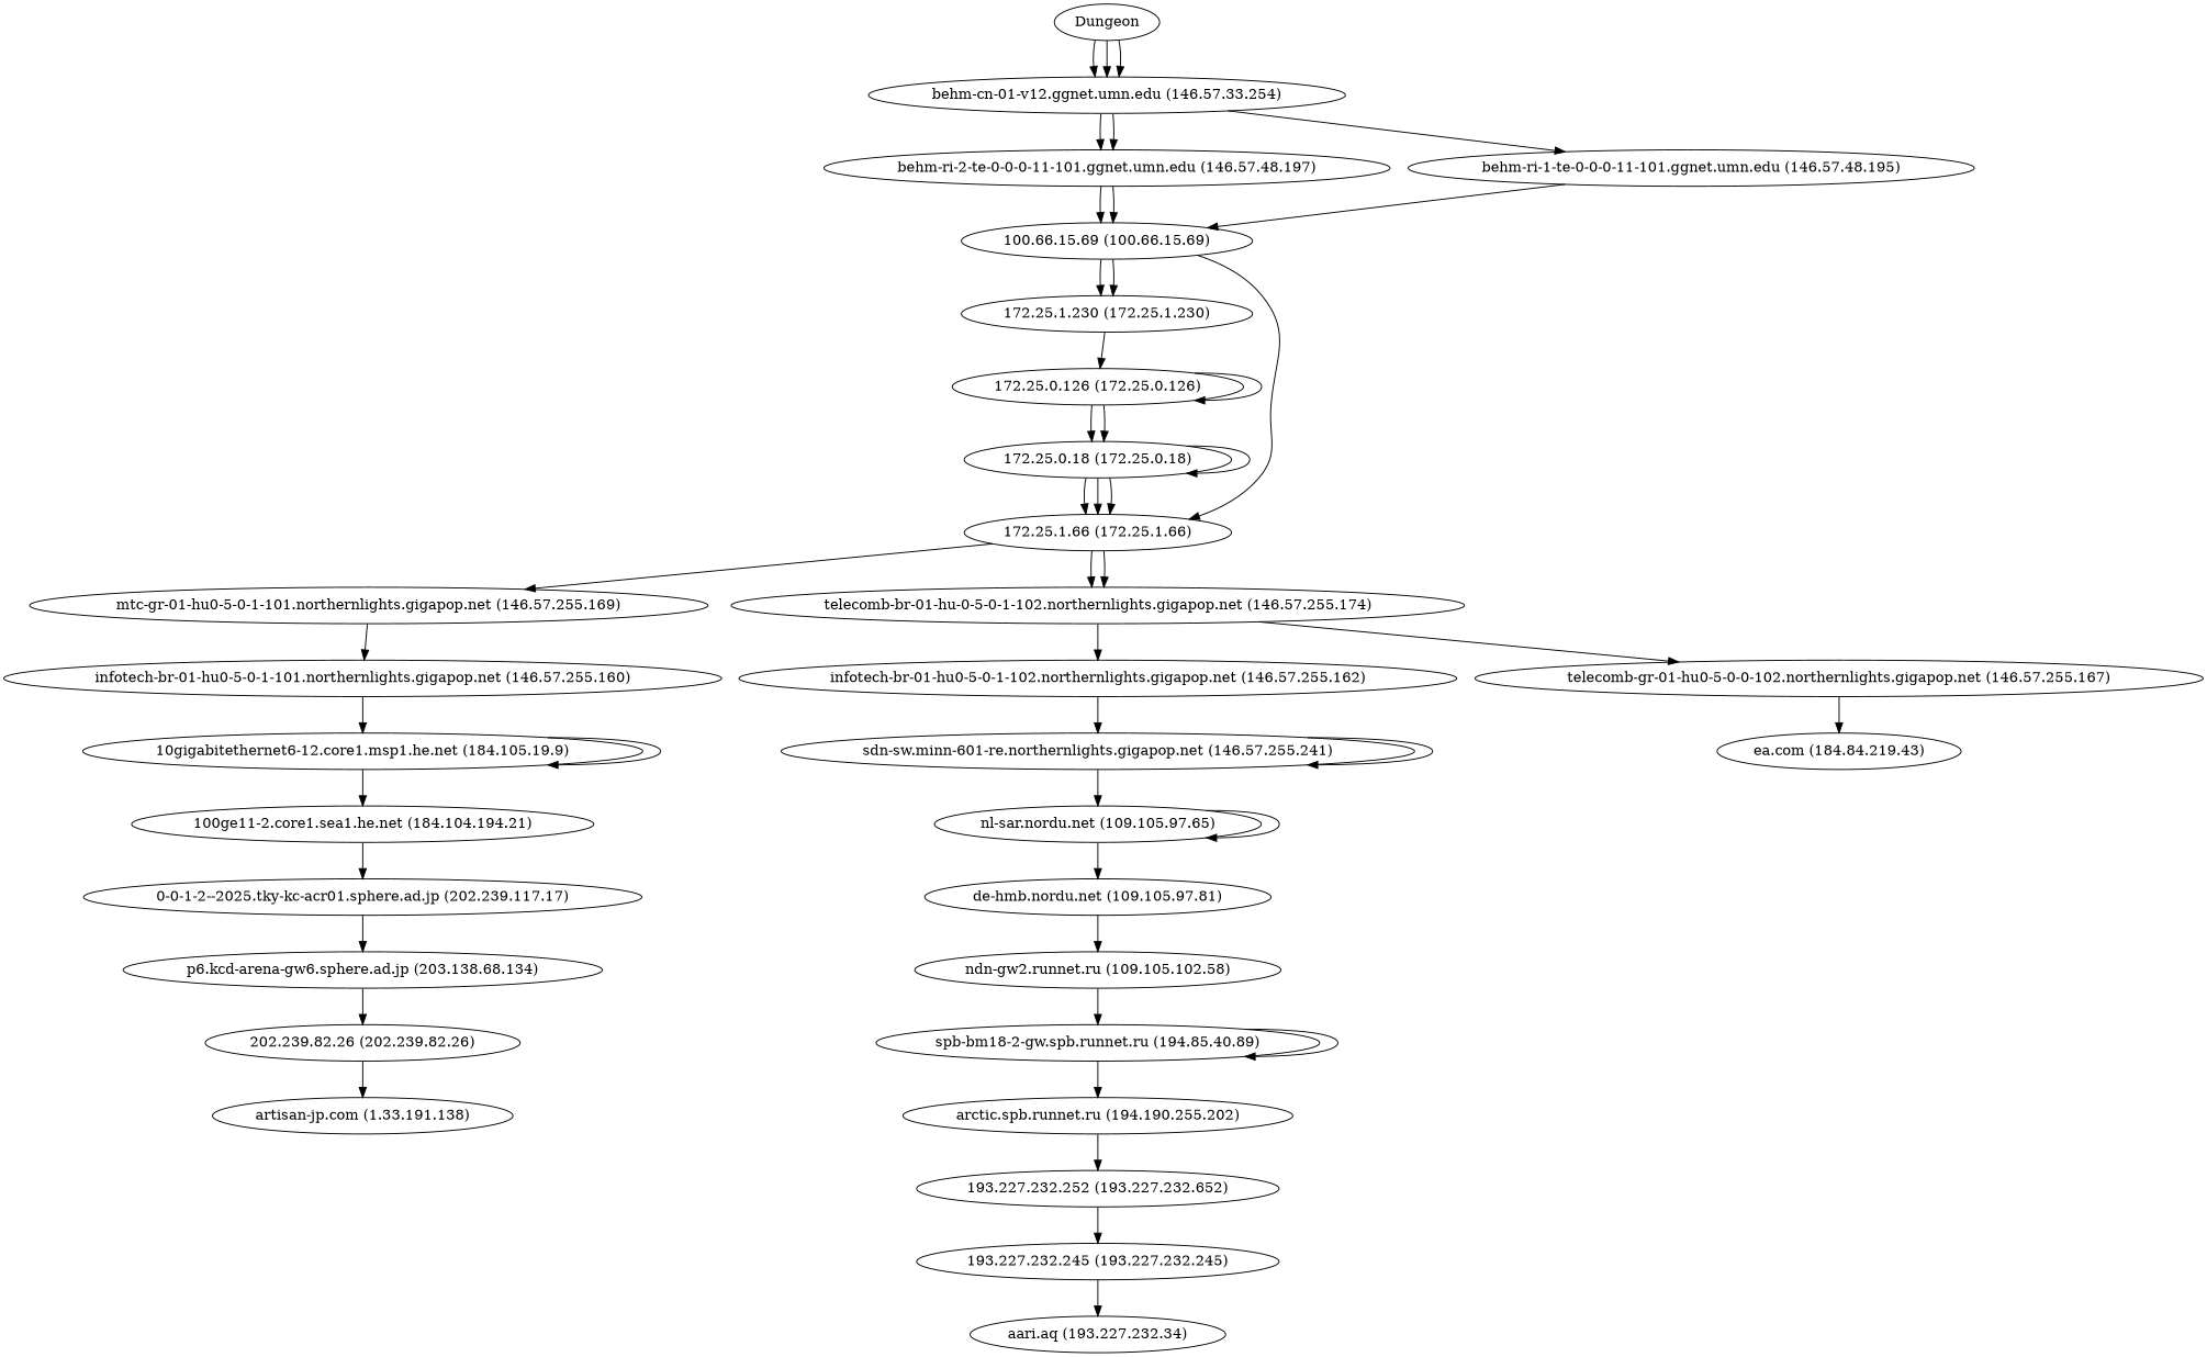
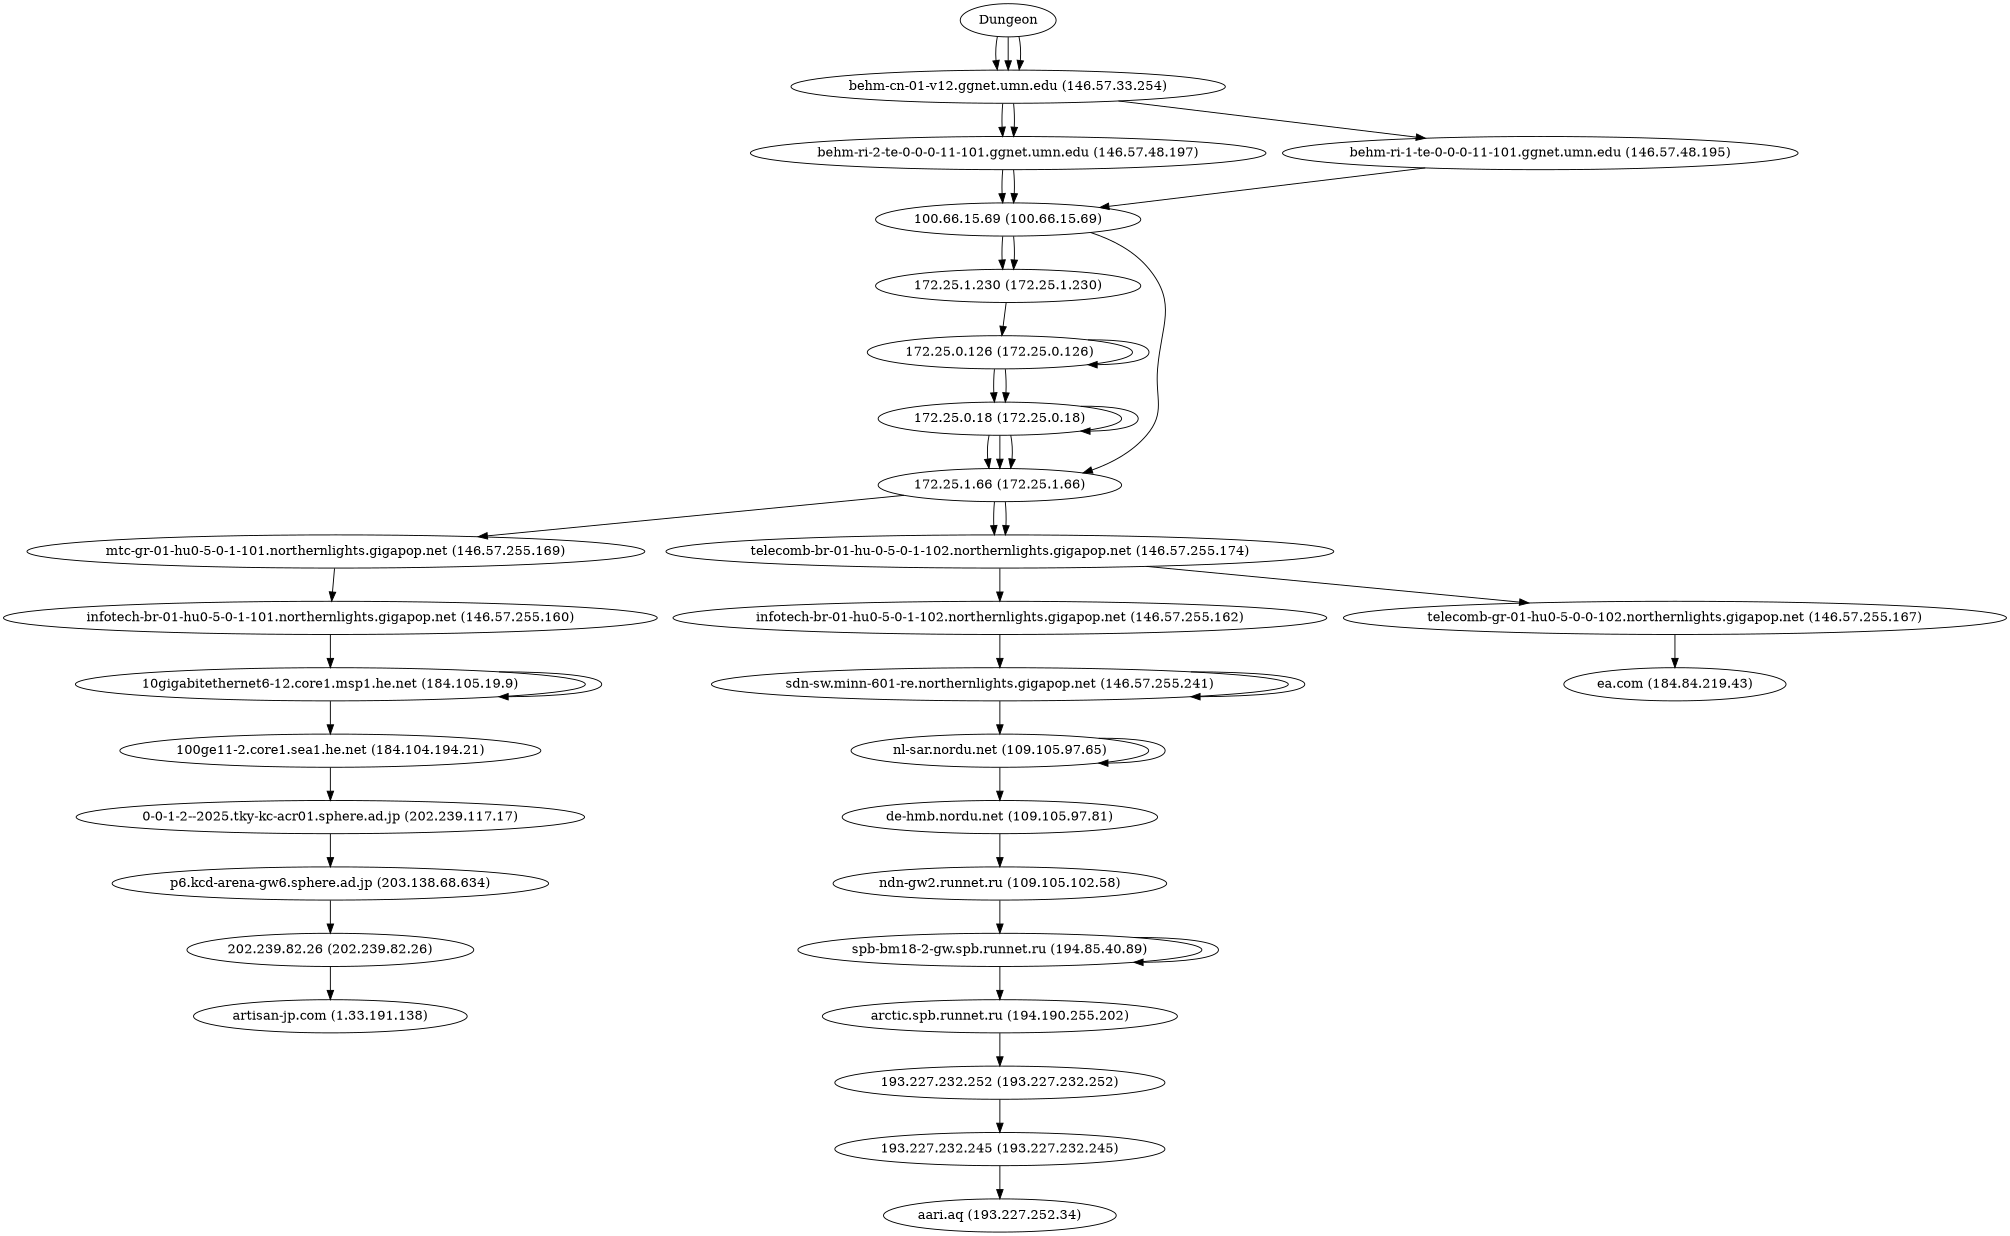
  digraph {
    Dungeon
    "behm-cn-01-v12.ggnet.umn.edu (146.57.33.254)"
    "behm-ri-2-te-0-0-0-11-101.ggnet.umn.edu (146.57.48.197)"
    "behm-ri-1-te-0-0-0-11-101.ggnet.umn.edu (146.57.48.195)"
    "100.66.15.69 (100.66.15.69)"
    "172.25.1.230 (172.25.1.230)"
    "172.25.1.66 (172.25.1.66)"
    "172.25.0.126 (172.25.0.126)"
    "172.25.0.18 (172.25.0.18)"
    "mtc-gr-01-hu0-5-0-1-101.northernlights.gigapop.net (146.57.255.169)"
    "telecomb-br-01-hu-0-5-0-1-102.northernlights.gigapop.net (146.57.255.174)"
    "infotech-br-01-hu0-5-0-1-101.northernlights.gigapop.net (146.57.255.160)"
    "infotech-br-01-hu0-5-0-1-102.northernlights.gigapop.net (146.57.255.162)"
    "telecomb-gr-01-hu0-5-0-0-102.northernlights.gigapop.net (146.57.255.167)"
    "10gigabitethernet6-12.core1.msp1.he.net (184.105.19.9)"
    "100ge11-2.core1.sea1.he.net (184.104.194.21)"
    "0-0-1-2--2025.tky-kc-acr01.sphere.ad.jp (202.239.117.17)"
-   "p6.kcd-arena-gw6.sphere.ad.jp (203.138.68.134)"
+   "p6.kcd-arena-gw6.sphere.ad.jp (203.138.68.134)" [label="p6.kcd-arena-gw6.sphere.ad.jp (203.138.68.634)"]
    "202.239.82.26 (202.239.82.26)"
    "artisan-jp.com (1.33.191.138)"
    "sdn-sw.minn-601-re.northernlights.gigapop.net (146.57.255.241)"
    "ea.com (184.84.219.43)"
    "nl-sar.nordu.net (109.105.97.65)"
    "de-hmb.nordu.net (109.105.97.81)"
    "ndn-gw2.runnet.ru (109.105.102.58)"
    "spb-bm18-2-gw.spb.runnet.ru (194.85.40.89)"
    "arctic.spb.runnet.ru (194.190.255.202)"
-   "193.227.232.252 (193.227.232.252)" [label="193.227.232.252 (193.227.232.652)"]
+   "193.227.232.252 (193.227.232.252)"
    "193.227.232.245 (193.227.232.245)"
-   "aari.aq (193.227.232.34)"
+   "aari.aq (193.227.232.34)" [label="aari.aq (193.227.252.34)"]
    Dungeon -> "behm-cn-01-v12.ggnet.umn.edu (146.57.33.254)"
    Dungeon -> "behm-cn-01-v12.ggnet.umn.edu (146.57.33.254)"
    Dungeon -> "behm-cn-01-v12.ggnet.umn.edu (146.57.33.254)"
    "behm-cn-01-v12.ggnet.umn.edu (146.57.33.254)" -> "behm-ri-2-te-0-0-0-11-101.ggnet.umn.edu (146.57.48.197)"
    "behm-cn-01-v12.ggnet.umn.edu (146.57.33.254)" -> "behm-ri-2-te-0-0-0-11-101.ggnet.umn.edu (146.57.48.197)"
    "behm-cn-01-v12.ggnet.umn.edu (146.57.33.254)" -> "behm-ri-1-te-0-0-0-11-101.ggnet.umn.edu (146.57.48.195)"
    "behm-ri-2-te-0-0-0-11-101.ggnet.umn.edu (146.57.48.197)" -> "100.66.15.69 (100.66.15.69)"
    "behm-ri-2-te-0-0-0-11-101.ggnet.umn.edu (146.57.48.197)" -> "100.66.15.69 (100.66.15.69)"
    "behm-ri-1-te-0-0-0-11-101.ggnet.umn.edu (146.57.48.195)" -> "100.66.15.69 (100.66.15.69)"
    "100.66.15.69 (100.66.15.69)" -> "172.25.1.230 (172.25.1.230)"
    "100.66.15.69 (100.66.15.69)" -> "172.25.1.230 (172.25.1.230)"
    "100.66.15.69 (100.66.15.69)" -> "172.25.1.66 (172.25.1.66)"
    "172.25.1.230 (172.25.1.230)" -> "172.25.0.126 (172.25.0.126)"
    "172.25.1.66 (172.25.1.66)" -> "mtc-gr-01-hu0-5-0-1-101.northernlights.gigapop.net (146.57.255.169)"
    "172.25.1.66 (172.25.1.66)" -> "telecomb-br-01-hu-0-5-0-1-102.northernlights.gigapop.net (146.57.255.174)"
    "172.25.1.66 (172.25.1.66)" -> "telecomb-br-01-hu-0-5-0-1-102.northernlights.gigapop.net (146.57.255.174)"
    "172.25.0.126 (172.25.0.126)" -> "172.25.0.126 (172.25.0.126)"
    "172.25.0.126 (172.25.0.126)" -> "172.25.0.18 (172.25.0.18)"
    "172.25.0.126 (172.25.0.126)" -> "172.25.0.18 (172.25.0.18)"
    "172.25.0.18 (172.25.0.18)" -> "172.25.1.66 (172.25.1.66)"
    "172.25.0.18 (172.25.0.18)" -> "172.25.1.66 (172.25.1.66)"
    "172.25.0.18 (172.25.0.18)" -> "172.25.1.66 (172.25.1.66)"
    "172.25.0.18 (172.25.0.18)" -> "172.25.0.18 (172.25.0.18)"
    "mtc-gr-01-hu0-5-0-1-101.northernlights.gigapop.net (146.57.255.169)" -> "infotech-br-01-hu0-5-0-1-101.northernlights.gigapop.net (146.57.255.160)"
    "telecomb-br-01-hu-0-5-0-1-102.northernlights.gigapop.net (146.57.255.174)" -> "infotech-br-01-hu0-5-0-1-102.northernlights.gigapop.net (146.57.255.162)"
    "telecomb-br-01-hu-0-5-0-1-102.northernlights.gigapop.net (146.57.255.174)" -> "telecomb-gr-01-hu0-5-0-0-102.northernlights.gigapop.net (146.57.255.167)"
    "infotech-br-01-hu0-5-0-1-101.northernlights.gigapop.net (146.57.255.160)" -> "10gigabitethernet6-12.core1.msp1.he.net (184.105.19.9)"
    "infotech-br-01-hu0-5-0-1-102.northernlights.gigapop.net (146.57.255.162)" -> "sdn-sw.minn-601-re.northernlights.gigapop.net (146.57.255.241)"
    "telecomb-gr-01-hu0-5-0-0-102.northernlights.gigapop.net (146.57.255.167)" -> "ea.com (184.84.219.43)"
    "10gigabitethernet6-12.core1.msp1.he.net (184.105.19.9)" -> "10gigabitethernet6-12.core1.msp1.he.net (184.105.19.9)"
    "10gigabitethernet6-12.core1.msp1.he.net (184.105.19.9)" -> "100ge11-2.core1.sea1.he.net (184.104.194.21)"
    "100ge11-2.core1.sea1.he.net (184.104.194.21)" -> "0-0-1-2--2025.tky-kc-acr01.sphere.ad.jp (202.239.117.17)"
    "0-0-1-2--2025.tky-kc-acr01.sphere.ad.jp (202.239.117.17)" -> "p6.kcd-arena-gw6.sphere.ad.jp (203.138.68.134)"
    "p6.kcd-arena-gw6.sphere.ad.jp (203.138.68.134)" -> "202.239.82.26 (202.239.82.26)"
    "202.239.82.26 (202.239.82.26)" -> "artisan-jp.com (1.33.191.138)"
    "sdn-sw.minn-601-re.northernlights.gigapop.net (146.57.255.241)" -> "sdn-sw.minn-601-re.northernlights.gigapop.net (146.57.255.241)"
    "sdn-sw.minn-601-re.northernlights.gigapop.net (146.57.255.241)" -> "nl-sar.nordu.net (109.105.97.65)"
    "nl-sar.nordu.net (109.105.97.65)" -> "nl-sar.nordu.net (109.105.97.65)"
    "nl-sar.nordu.net (109.105.97.65)" -> "de-hmb.nordu.net (109.105.97.81)"
    "de-hmb.nordu.net (109.105.97.81)" -> "ndn-gw2.runnet.ru (109.105.102.58)"
    "ndn-gw2.runnet.ru (109.105.102.58)" -> "spb-bm18-2-gw.spb.runnet.ru (194.85.40.89)"
    "spb-bm18-2-gw.spb.runnet.ru (194.85.40.89)" -> "spb-bm18-2-gw.spb.runnet.ru (194.85.40.89)"
    "spb-bm18-2-gw.spb.runnet.ru (194.85.40.89)" -> "arctic.spb.runnet.ru (194.190.255.202)"
    "arctic.spb.runnet.ru (194.190.255.202)" -> "193.227.232.252 (193.227.232.252)"
    "193.227.232.252 (193.227.232.252)" -> "193.227.232.245 (193.227.232.245)"
    "193.227.232.245 (193.227.232.245)" -> "aari.aq (193.227.232.34)"
  }
